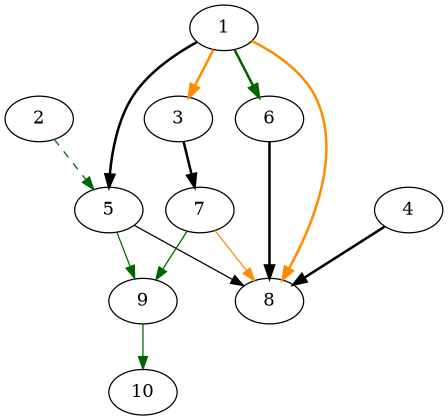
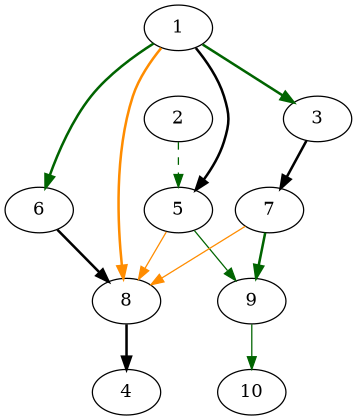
  digraph {
    "Duplicate states"=0
    "Max states in OPEN"=18
    Modes="60000ms; partial expansion, ; Pruning: processor isomorphism, processor normalisation, task equivalence, equivalent schedule 2, ; F-value: new, DRT, ; Optimisation: list scheduling, "
    "Node concurrency"=-1
    "Number of processors"=16
    "Pruned using list schedule length"=171
    "States removed from OPEN"=34
    "Time to schedule (ms)"=31
    "Total idle time"=108
    "Total schedule length"=341
    "Total sequential time"=750
    "Total states created"=222
    node [Processor=0 "Start time"=0 Weight=91]
    edge [Weight=3 color=darkgreen style=bold]
    1 ["Finish time"=114 Weight=114]
    3 ["Finish time"=168 Processor=1 "Start time"=123 Weight=45]
    5 ["Finish time"=205 "Start time"=114]
    6 ["Finish time"=212 Processor=2 "Start time"=121]
    8 ["Finish time"=326 Processor=2 "Start time"=212 Weight=114]
    7 ["Finish time"=191 Processor=1 "Start time"=168 Weight=23]
    9 ["Finish time"=273 "Start time"=205 Weight=68]
    10 ["Finish time"=341 "Start time"=273 Weight=68]
    2 ["Finish time"=91 Processor=1]
    4 ["Finish time"=45 Processor=2 Weight=45]
-   1 -> 3 [Weight=9 color=darkorange]
+   1 -> 3 [Weight=9]
    1 -> 5 [Weight=5 color=black]
    1 -> 6 [Weight=7]
    1 -> 8 [color=darkorange]
    3 -> 7 [Weight=10 color=black]
-   5 -> 8 [Weight=4 color=black style=solid]
+   5 -> 8 [Weight=4 color=darkorange style=solid]
    5 -> 9 [style=solid]
    6 -> 8 [Weight=6 color=black]
    7 -> 8 [Weight=10 color=darkorange style=solid]
-   7 -> 9 [Weight=6 style=solid]
+   7 -> 9 [Weight=6]
    9 -> 10 [style=solid]
    2 -> 5 [Weight=4 style=dashed]
-   4 -> 8 [Weight=5 color=black]
+   8 -> 4 [Weight=5 color=black]
  }
